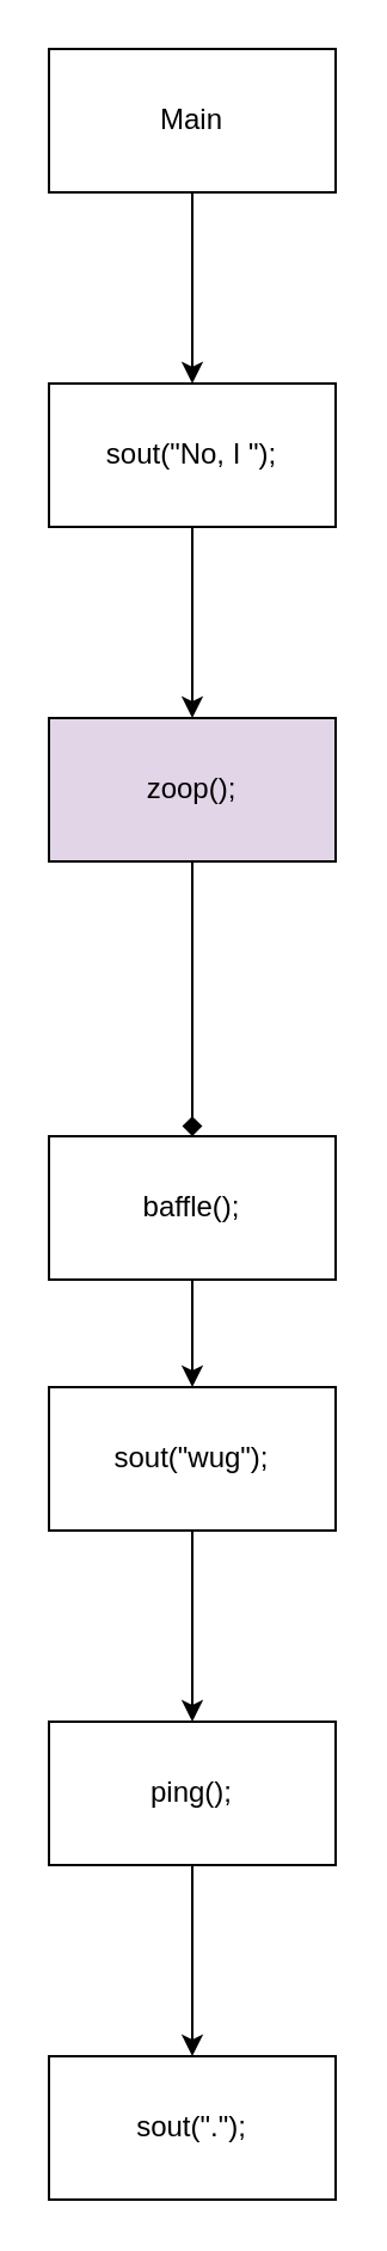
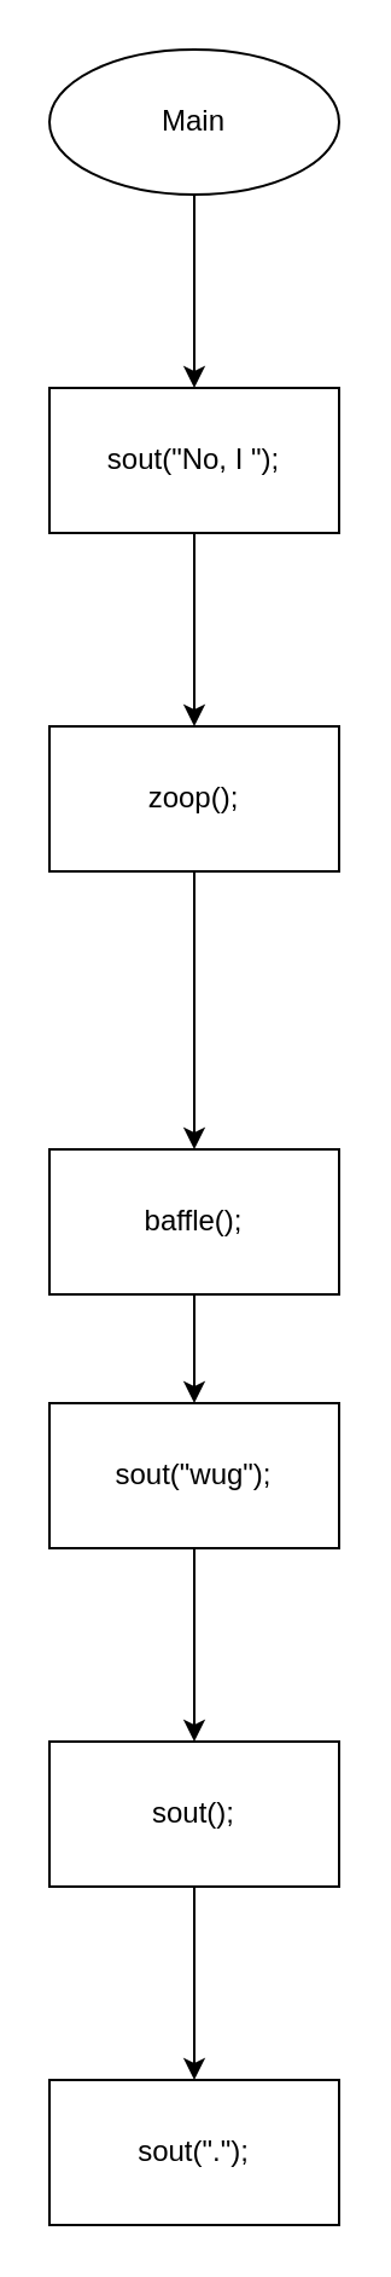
  <mxCell id="0" />
  <mxCell id="1" parent="0" />
  <mxCell id="2" value="" style="edgeStyle=orthogonalEdgeStyle;rounded=0;orthogonalLoop=1;jettySize=auto;html=1;" edge="1" parent="1" source="3" target="5"><mxGeometry relative="1" as="geometry" /></mxCell>
- <mxCell id="3" value="Main" style="whiteSpace=wrap;html=1;" vertex="1" parent="1"><mxGeometry x="20" y="20" width="120" height="60" as="geometry" /></mxCell>
+ <mxCell id="3" value="Main" style="ellipse;whiteSpace=wrap;html=1;" vertex="1" parent="1"><mxGeometry x="20" y="20" width="120" height="60" as="geometry" /></mxCell>
  <mxCell id="4" value="" style="edgeStyle=orthogonalEdgeStyle;rounded=0;orthogonalLoop=1;jettySize=auto;html=1;" edge="1" parent="1" source="5" target="7"><mxGeometry relative="1" as="geometry" /></mxCell>
  <mxCell id="5" value="sout(&quot;No, I &quot;);" style="whiteSpace=wrap;html=1;" vertex="1" parent="1"><mxGeometry x="20" y="160" width="120" height="60" as="geometry" /></mxCell>
- <mxCell id="6" value="" style="edgeStyle=orthogonalEdgeStyle;rounded=0;orthogonalLoop=1;jettySize=auto;html=1;endArrow=diamond;" edge="1" parent="1" source="7" target="9"><mxGeometry relative="1" as="geometry" /></mxCell>
- <mxCell id="7" value="zoop();" style="whiteSpace=wrap;html=1;fillColor=#e1d5e7;" vertex="1" parent="1"><mxGeometry x="20" y="300" width="120" height="60" as="geometry" /></mxCell>
+ <mxCell id="6" value="" style="edgeStyle=orthogonalEdgeStyle;rounded=0;orthogonalLoop=1;jettySize=auto;html=1;" edge="1" parent="1" source="7" target="9"><mxGeometry relative="1" as="geometry" /></mxCell>
+ <mxCell id="7" value="zoop();" style="whiteSpace=wrap;html=1;" vertex="1" parent="1"><mxGeometry x="20" y="300" width="120" height="60" as="geometry" /></mxCell>
  <mxCell id="8" value="" style="edgeStyle=orthogonalEdgeStyle;rounded=0;orthogonalLoop=1;jettySize=auto;html=1;" edge="1" parent="1" source="9" target="11"><mxGeometry relative="1" as="geometry" /></mxCell>
  <mxCell id="9" value="baffle();" style="whiteSpace=wrap;html=1;" vertex="1" parent="1"><mxGeometry x="20" y="475" width="120" height="60" as="geometry" /></mxCell>
  <mxCell id="10" value="" style="edgeStyle=orthogonalEdgeStyle;rounded=0;orthogonalLoop=1;jettySize=auto;html=1;" edge="1" parent="1" source="11" target="13"><mxGeometry relative="1" as="geometry" /></mxCell>
  <mxCell id="11" value="sout(&quot;wug&quot;);" style="whiteSpace=wrap;html=1;" vertex="1" parent="1"><mxGeometry x="20" y="580" width="120" height="60" as="geometry" /></mxCell>
  <mxCell id="12" value="" style="edgeStyle=orthogonalEdgeStyle;rounded=0;orthogonalLoop=1;jettySize=auto;html=1;" edge="1" parent="1" source="13" target="14"><mxGeometry relative="1" as="geometry" /></mxCell>
- <mxCell id="13" value="ping();" style="whiteSpace=wrap;html=1;" vertex="1" parent="1"><mxGeometry x="20" y="720" width="120" height="60" as="geometry" /></mxCell>
+ <mxCell id="13" value="sout();" style="whiteSpace=wrap;html=1;" vertex="1" parent="1"><mxGeometry x="20" y="720" width="120" height="60" as="geometry" /></mxCell>
  <mxCell id="14" value="sout(&quot;.&quot;);" style="whiteSpace=wrap;html=1;" vertex="1" parent="1"><mxGeometry x="20" y="860" width="120" height="60" as="geometry" /></mxCell>
